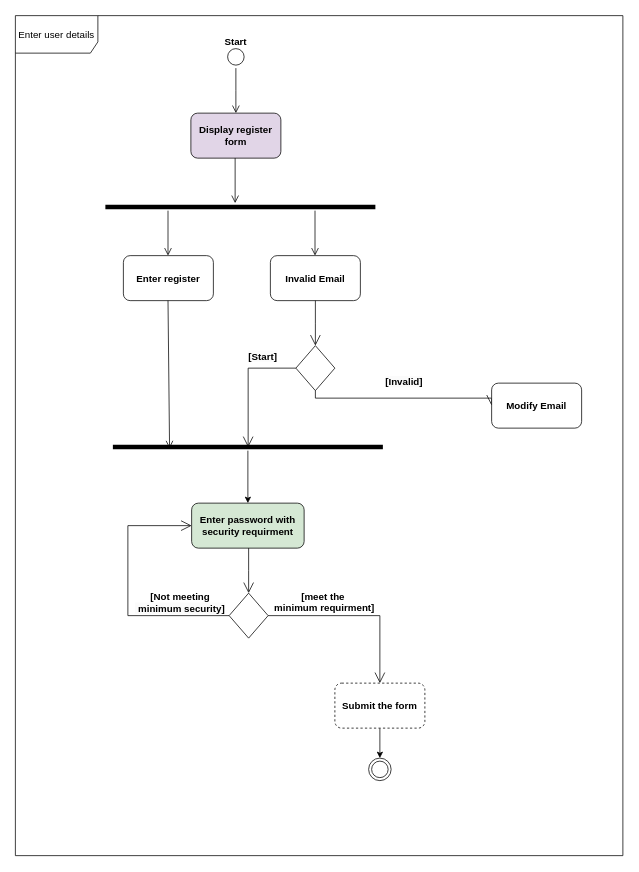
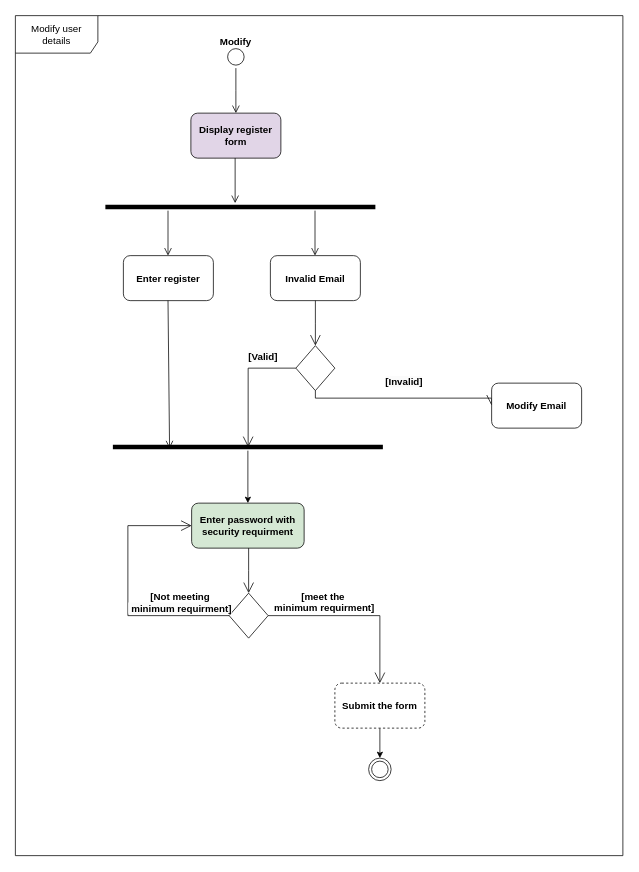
  <mxCell id="0" />
  <mxCell id="1" parent="0" />
- <mxCell id="2" value="Enter user details" style="shape=umlFrame;whiteSpace=wrap;html=1;pointerEvents=0;width=110;height=50;fontSize=13;" vertex="1" parent="1"><mxGeometry x="20" y="20" width="810" height="1120" as="geometry" /></mxCell>
+ <mxCell id="2" value="Modify user details" style="shape=umlFrame;whiteSpace=wrap;html=1;pointerEvents=0;width=110;height=50;fontSize=13;" vertex="1" parent="1"><mxGeometry x="20" y="20" width="810" height="1120" as="geometry" /></mxCell>
  <mxCell id="3" value="" style="ellipse;html=1;shape=startState;fontSize=13;" vertex="1" parent="1"><mxGeometry x="299" y="60" width="30" height="30" as="geometry" /></mxCell>
  <mxCell id="4" value="" style="edgeStyle=orthogonalEdgeStyle;html=1;verticalAlign=bottom;endArrow=open;endSize=8;rounded=0;fontSize=13;" edge="1" source="3" parent="1"><mxGeometry relative="1" as="geometry"><mxPoint x="314" y="150" as="targetPoint" /></mxGeometry></mxCell>
- <mxCell id="5" value="&lt;b style=&quot;font-size: 13px;&quot;&gt;Start&lt;/b&gt;" style="text;html=1;align=center;verticalAlign=middle;whiteSpace=wrap;rounded=0;fontSize=13;" vertex="1" parent="1"><mxGeometry x="284" y="40" width="60" height="30" as="geometry" /></mxCell>
+ <mxCell id="5" value="&lt;b style=&quot;font-size: 13px;&quot;&gt;Modify&lt;/b&gt;" style="text;html=1;align=center;verticalAlign=middle;whiteSpace=wrap;rounded=0;fontSize=13;" vertex="1" parent="1"><mxGeometry x="284" y="40" width="60" height="30" as="geometry" /></mxCell>
  <mxCell id="6" value="&lt;b style=&quot;font-size: 13px;&quot;&gt;Display register form&lt;/b&gt;" style="rounded=1;whiteSpace=wrap;html=1;fontSize=13;fillColor=#e1d5e7;" vertex="1" parent="1"><mxGeometry x="254" y="150" width="120" height="60" as="geometry" /></mxCell>
  <mxCell id="7" value="" style="edgeStyle=orthogonalEdgeStyle;html=1;verticalAlign=bottom;endArrow=open;endSize=8;rounded=0;fontSize=13;" edge="1" parent="1"><mxGeometry relative="1" as="geometry"><mxPoint x="313" y="270" as="targetPoint" /><mxPoint x="313" y="210" as="sourcePoint" /></mxGeometry></mxCell>
  <mxCell id="8" value="" style="shape=line;html=1;strokeWidth=6;fontSize=13;" vertex="1" parent="1"><mxGeometry x="140" y="270" width="360" height="10" as="geometry" /></mxCell>
  <mxCell id="9" value="&lt;b style=&quot;font-size: 13px;&quot;&gt;Enter register&lt;/b&gt;" style="rounded=1;whiteSpace=wrap;html=1;fontSize=13;" vertex="1" parent="1"><mxGeometry x="164" y="340" width="120" height="60" as="geometry" /></mxCell>
  <mxCell id="10" value="&lt;b style=&quot;font-size: 13px;&quot;&gt;Invalid Email&lt;/b&gt;" style="rounded=1;whiteSpace=wrap;html=1;fontSize=13;" vertex="1" parent="1"><mxGeometry x="360" y="340" width="120" height="60" as="geometry" /></mxCell>
  <mxCell id="11" value="" style="edgeStyle=orthogonalEdgeStyle;html=1;verticalAlign=bottom;endArrow=open;endSize=8;rounded=0;fontSize=13;" edge="1" parent="1"><mxGeometry relative="1" as="geometry"><mxPoint x="223.5" y="340" as="targetPoint" /><mxPoint x="223.5" y="280" as="sourcePoint" /></mxGeometry></mxCell>
  <mxCell id="12" value="" style="edgeStyle=orthogonalEdgeStyle;html=1;verticalAlign=bottom;endArrow=open;endSize=8;rounded=0;fontSize=13;" edge="1" parent="1"><mxGeometry relative="1" as="geometry"><mxPoint x="419.5" y="340" as="targetPoint" /><mxPoint x="419.5" y="280" as="sourcePoint" /></mxGeometry></mxCell>
  <mxCell id="13" value="" style="edgeStyle=orthogonalEdgeStyle;rounded=0;orthogonalLoop=1;jettySize=auto;html=1;fontSize=13;" edge="1" parent="1" source="14" target="22"><mxGeometry relative="1" as="geometry" /></mxCell>
  <mxCell id="14" value="" style="shape=line;html=1;strokeWidth=6;fontSize=13;" vertex="1" parent="1"><mxGeometry x="150" y="590" width="360" height="10" as="geometry" /></mxCell>
  <mxCell id="15" value="" style="html=1;verticalAlign=bottom;endArrow=open;endSize=8;rounded=0;entryX=0.21;entryY=0.7;entryDx=0;entryDy=0;entryPerimeter=0;fontSize=13;" edge="1" parent="1" target="14"><mxGeometry relative="1" as="geometry"><mxPoint x="223.5" y="460" as="targetPoint" /><mxPoint x="223.5" y="400" as="sourcePoint" /></mxGeometry></mxCell>
  <mxCell id="16" value="" style="shape=rhombus;html=1;verticalLabelPosition=bottom;verticalAlignment=top;fontSize=13;" vertex="1" parent="1"><mxGeometry x="394" y="460" width="52" height="60" as="geometry" /></mxCell>
  <mxCell id="17" value="" style="edgeStyle=elbowEdgeStyle;html=1;elbow=horizontal;align=right;verticalAlign=bottom;endArrow=none;rounded=0;labelBackgroundColor=none;startArrow=open;startSize=12;fontSize=13;" edge="1" source="16" parent="1"><mxGeometry relative="1" as="geometry"><mxPoint x="420" y="400" as="targetPoint" /></mxGeometry></mxCell>
  <mxCell id="18" value="&#10;&lt;b style=&quot;forced-color-adjust: none; color: rgb(0, 0, 0); font-family: Helvetica; font-size: 13px; font-style: normal; font-variant-ligatures: normal; font-variant-caps: normal; letter-spacing: normal; orphans: 2; text-align: center; text-indent: 0px; text-transform: none; widows: 2; word-spacing: 0px; -webkit-text-stroke-width: 0px; white-space: nowrap; background-color: rgb(251, 251, 251); text-decoration-thickness: initial; text-decoration-style: initial; text-decoration-color: initial;&quot;&gt;&lt;font style=&quot;forced-color-adjust: none; font-size: 13px;&quot;&gt;[Invalid]&lt;/font&gt;&lt;/b&gt;&#10;&#10;" style="edgeStyle=elbowEdgeStyle;html=1;verticalAlign=bottom;endArrow=open;rounded=0;labelBackgroundColor=none;endSize=12;entryX=0;entryY=0.5;entryDx=0;entryDy=0;elbow=vertical;fontSize=13;" edge="1" source="16" parent="1" target="20"><mxGeometry y="-20" relative="1" as="geometry"><mxPoint x="550" y="490" as="targetPoint" /><mxPoint as="offset" /></mxGeometry></mxCell>
  <mxCell id="19" value="" style="edgeStyle=elbowEdgeStyle;html=1;verticalAlign=bottom;endArrow=open;rounded=0;labelBackgroundColor=none;endSize=12;elbow=vertical;entryX=0.501;entryY=0.54;entryDx=0;entryDy=0;entryPerimeter=0;fontSize=13;" edge="1" source="16" parent="1" target="14"><mxGeometry relative="1" as="geometry"><mxPoint x="290" y="490" as="targetPoint" /><Array as="points"><mxPoint x="370" y="490" /></Array></mxGeometry></mxCell>
  <mxCell id="20" value="&lt;b style=&quot;font-size: 13px;&quot;&gt;Modify Email&lt;/b&gt;" style="rounded=1;whiteSpace=wrap;html=1;fontSize=13;" vertex="1" parent="1"><mxGeometry x="655" y="510" width="120" height="60" as="geometry" /></mxCell>
- <mxCell id="21" value="&lt;b style=&quot;forced-color-adjust: none; color: rgb(0, 0, 0); font-family: Helvetica; font-size: 13px; font-style: normal; font-variant-ligatures: normal; font-variant-caps: normal; letter-spacing: normal; orphans: 2; text-align: center; text-indent: 0px; text-transform: none; widows: 2; word-spacing: 0px; -webkit-text-stroke-width: 0px; white-space: nowrap; background-color: rgb(251, 251, 251); text-decoration-thickness: initial; text-decoration-style: initial; text-decoration-color: initial;&quot;&gt;&lt;font style=&quot;forced-color-adjust: none; font-size: 13px;&quot;&gt;[Start]&lt;/font&gt;&lt;/b&gt;" style="text;whiteSpace=wrap;html=1;fontSize=13;" vertex="1" parent="1"><mxGeometry x="329" y="460" width="70" height="30" as="geometry" /></mxCell>
+ <mxCell id="21" value="&lt;b style=&quot;forced-color-adjust: none; color: rgb(0, 0, 0); font-family: Helvetica; font-size: 13px; font-style: normal; font-variant-ligatures: normal; font-variant-caps: normal; letter-spacing: normal; orphans: 2; text-align: center; text-indent: 0px; text-transform: none; widows: 2; word-spacing: 0px; -webkit-text-stroke-width: 0px; white-space: nowrap; background-color: rgb(251, 251, 251); text-decoration-thickness: initial; text-decoration-style: initial; text-decoration-color: initial;&quot;&gt;&lt;font style=&quot;forced-color-adjust: none; font-size: 13px;&quot;&gt;[Valid]&lt;/font&gt;&lt;/b&gt;" style="text;whiteSpace=wrap;html=1;fontSize=13;" vertex="1" parent="1"><mxGeometry x="329" y="460" width="70" height="30" as="geometry" /></mxCell>
  <mxCell id="22" value="&lt;b style=&quot;font-size: 13px;&quot;&gt;Enter password with&lt;/b&gt;&lt;div style=&quot;font-size: 13px;&quot;&gt;&lt;b style=&quot;font-size: 13px;&quot;&gt;security requirment&lt;/b&gt;&lt;/div&gt;" style="rounded=1;whiteSpace=wrap;html=1;fontSize=13;fillColor=#d5e8d4;" vertex="1" parent="1"><mxGeometry x="255" y="670" width="150" height="60" as="geometry" /></mxCell>
  <mxCell id="23" value="" style="shape=rhombus;html=1;verticalLabelPosition=bottom;verticalAlignment=top;fontSize=13;" vertex="1" parent="1"><mxGeometry x="305" y="790" width="52" height="60" as="geometry" /></mxCell>
  <mxCell id="24" value="" style="edgeStyle=elbowEdgeStyle;html=1;elbow=horizontal;align=right;verticalAlign=bottom;endArrow=none;rounded=0;labelBackgroundColor=none;startArrow=open;startSize=12;fontSize=13;" edge="1" parent="1" source="23"><mxGeometry relative="1" as="geometry"><mxPoint x="331" y="730" as="targetPoint" /></mxGeometry></mxCell>
  <mxCell id="25" value="&lt;div style=&quot;font-size: 13px; text-wrap: wrap;&quot;&gt;&lt;b style=&quot;text-wrap: nowrap; font-size: 13px;&quot;&gt;&lt;font style=&quot;font-size: 13px;&quot;&gt;[meet the&lt;/font&gt;&lt;/b&gt;&lt;/div&gt;&lt;div style=&quot;font-size: 13px; text-wrap: wrap;&quot;&gt;&lt;b style=&quot;font-size: 13px; text-wrap: nowrap;&quot;&gt;&lt;font style=&quot;font-size: 13px;&quot;&gt;&amp;nbsp;minimum requirment]&lt;/font&gt;&lt;/b&gt;&lt;/div&gt;" style="edgeStyle=elbowEdgeStyle;html=1;verticalAlign=bottom;endArrow=open;rounded=0;labelBackgroundColor=none;endSize=12;entryX=0.5;entryY=0;entryDx=0;entryDy=0;elbow=vertical;fontSize=13;" edge="1" parent="1" source="23" target="29"><mxGeometry x="-0.389" relative="1" as="geometry"><mxPoint x="511" y="820" as="targetPoint" /><mxPoint as="offset" /><Array as="points"><mxPoint x="370" y="820" /></Array></mxGeometry></mxCell>
  <mxCell id="26" value="" style="edgeStyle=elbowEdgeStyle;html=1;verticalAlign=bottom;endArrow=open;rounded=0;labelBackgroundColor=none;endSize=12;elbow=vertical;entryX=0;entryY=0.5;entryDx=0;entryDy=0;fontSize=13;" edge="1" parent="1" source="23" target="22"><mxGeometry relative="1" as="geometry"><mxPoint x="241" y="925" as="targetPoint" /><Array as="points"><mxPoint x="170" y="820" /></Array></mxGeometry></mxCell>
- <mxCell id="27" value="&lt;div style=&quot;font-size: 13px;&quot;&gt;&lt;b style=&quot;text-wrap: nowrap; font-size: 13px;&quot;&gt;&lt;font style=&quot;font-size: 13px;&quot;&gt;[Not meeting&lt;/font&gt;&lt;/b&gt;&lt;/div&gt;&lt;div style=&quot;font-size: 13px;&quot;&gt;&lt;b style=&quot;forced-color-adjust: none; color: rgb(0, 0, 0); font-family: Helvetica; font-size: 13px; font-style: normal; font-variant-ligatures: normal; font-variant-caps: normal; letter-spacing: normal; orphans: 2; text-indent: 0px; text-transform: none; widows: 2; word-spacing: 0px; -webkit-text-stroke-width: 0px; white-space: nowrap; background-color: rgb(251, 251, 251); text-decoration-thickness: initial; text-decoration-style: initial; text-decoration-color: initial;&quot;&gt;&lt;font style=&quot;forced-color-adjust: none; font-size: 13px;&quot;&gt;&amp;nbsp;minimum security]&lt;/font&gt;&lt;/b&gt;&lt;/div&gt;" style="text;whiteSpace=wrap;html=1;align=center;fontSize=13;" vertex="1" parent="1"><mxGeometry x="170" y="780" width="140" height="50" as="geometry" /></mxCell>
+ <mxCell id="27" value="&lt;div style=&quot;font-size: 13px;&quot;&gt;&lt;b style=&quot;text-wrap: nowrap; font-size: 13px;&quot;&gt;&lt;font style=&quot;font-size: 13px;&quot;&gt;[Not meeting&lt;/font&gt;&lt;/b&gt;&lt;/div&gt;&lt;div style=&quot;font-size: 13px;&quot;&gt;&lt;b style=&quot;forced-color-adjust: none; color: rgb(0, 0, 0); font-family: Helvetica; font-size: 13px; font-style: normal; font-variant-ligatures: normal; font-variant-caps: normal; letter-spacing: normal; orphans: 2; text-indent: 0px; text-transform: none; widows: 2; word-spacing: 0px; -webkit-text-stroke-width: 0px; white-space: nowrap; background-color: rgb(251, 251, 251); text-decoration-thickness: initial; text-decoration-style: initial; text-decoration-color: initial;&quot;&gt;&lt;font style=&quot;forced-color-adjust: none; font-size: 13px;&quot;&gt;&amp;nbsp;minimum requirment]&lt;/font&gt;&lt;/b&gt;&lt;/div&gt;" style="text;whiteSpace=wrap;html=1;align=center;fontSize=13;" vertex="1" parent="1"><mxGeometry x="170" y="780" width="140" height="50" as="geometry" /></mxCell>
  <mxCell id="28" value="" style="edgeStyle=orthogonalEdgeStyle;rounded=0;orthogonalLoop=1;jettySize=auto;html=1;fontSize=13;" edge="1" parent="1" source="29" target="30"><mxGeometry relative="1" as="geometry" /></mxCell>
  <mxCell id="29" value="&lt;b style=&quot;font-size: 13px;&quot;&gt;Submit the form&lt;/b&gt;" style="rounded=1;whiteSpace=wrap;html=1;fontSize=13;dashed=1;" vertex="1" parent="1"><mxGeometry x="446" y="910" width="120" height="60" as="geometry" /></mxCell>
  <mxCell id="30" value="" style="ellipse;html=1;shape=endState;fontSize=13;" vertex="1" parent="1"><mxGeometry x="491" y="1010" width="30" height="30" as="geometry" /></mxCell>
